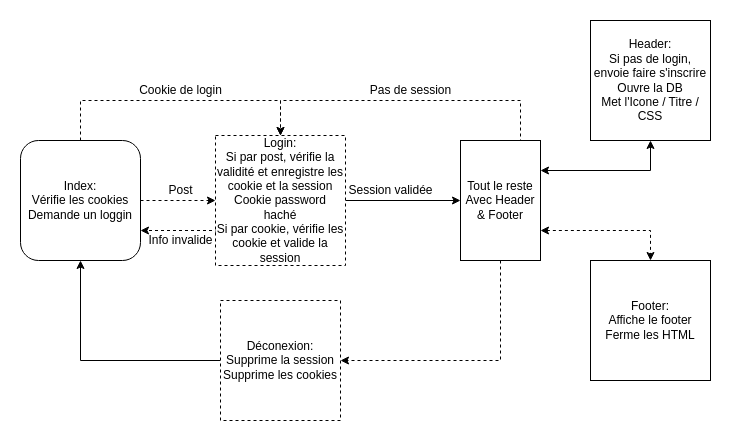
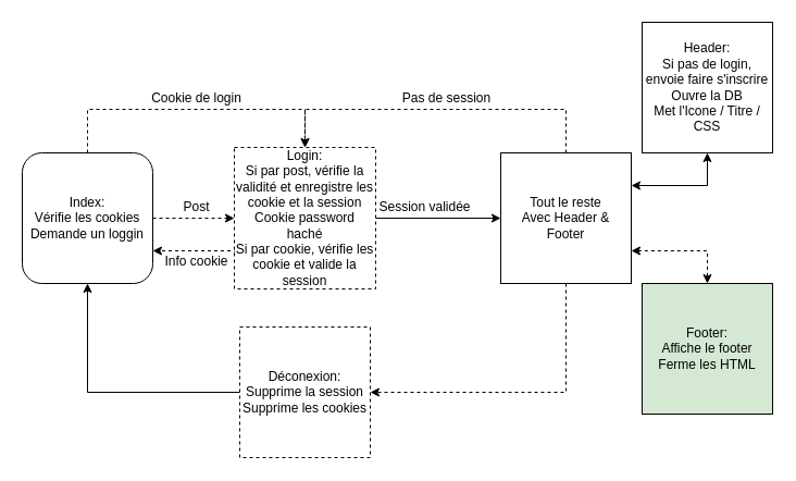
  <mxCell id="0" />
  <mxCell id="1" parent="0" />
  <mxCell id="2" style="edgeStyle=orthogonalEdgeStyle;rounded=0;orthogonalLoop=1;jettySize=auto;html=1;exitX=1;exitY=0.5;exitDx=0;exitDy=0;entryX=0;entryY=0.5;entryDx=0;entryDy=0;align=center;dashed=1;" edge="1" parent="1" source="4" target="9"><mxGeometry relative="1" as="geometry" /></mxCell>
  <mxCell id="3" style="edgeStyle=orthogonalEdgeStyle;rounded=0;orthogonalLoop=1;jettySize=auto;html=1;exitX=0.5;exitY=0;exitDx=0;exitDy=0;entryX=0.5;entryY=0;entryDx=0;entryDy=0;dashed=1;align=center;" edge="1" parent="1" source="4" target="9"><mxGeometry relative="1" as="geometry"><Array as="points"><mxPoint x="80" y="100" /><mxPoint x="280" y="100" /></Array></mxGeometry></mxCell>
  <mxCell id="4" value="Index:&lt;br&gt;Vérifie les cookies&lt;br&gt;Demande un loggin" style="whiteSpace=wrap;html=1;aspect=fixed;align=center;rounded=1;" vertex="1" parent="1"><mxGeometry x="20" y="140" width="120" height="120" as="geometry" /></mxCell>
  <mxCell id="5" value="Header:&lt;br&gt;Si pas de login, envoie faire s'inscrire&lt;br&gt;Ouvre la DB&lt;br&gt;Met l'Icone / Titre / CSS" style="whiteSpace=wrap;html=1;aspect=fixed;align=center;" vertex="1" parent="1"><mxGeometry x="590" y="20" width="120" height="120" as="geometry" /></mxCell>
- <mxCell id="6" value="Footer:&lt;br&gt;Affiche le footer&lt;br&gt;Ferme les HTML" style="whiteSpace=wrap;html=1;aspect=fixed;align=center;" vertex="1" parent="1"><mxGeometry x="590" y="260" width="120" height="120" as="geometry" /></mxCell>
+ <mxCell id="6" value="Footer:&lt;br&gt;Affiche le footer&lt;br&gt;Ferme les HTML" style="whiteSpace=wrap;html=1;aspect=fixed;align=center;fillColor=#d5e8d4;" vertex="1" parent="1"><mxGeometry x="590" y="260" width="120" height="120" as="geometry" /></mxCell>
  <mxCell id="7" style="edgeStyle=orthogonalEdgeStyle;rounded=0;orthogonalLoop=1;jettySize=auto;html=1;exitX=1;exitY=0.5;exitDx=0;exitDy=0;entryX=0;entryY=0.5;entryDx=0;entryDy=0;align=center;" edge="1" parent="1" source="9" target="15"><mxGeometry relative="1" as="geometry" /></mxCell>
  <mxCell id="8" style="edgeStyle=orthogonalEdgeStyle;rounded=0;orthogonalLoop=1;jettySize=auto;html=1;exitX=0;exitY=0.75;exitDx=0;exitDy=0;entryX=1;entryY=0.75;entryDx=0;entryDy=0;startArrow=none;startFill=0;align=center;dashed=1;" edge="1" parent="1" source="9" target="4"><mxGeometry relative="1" as="geometry"><Array as="points"><mxPoint x="215" y="230" /></Array></mxGeometry></mxCell>
  <mxCell id="9" value="Login:&lt;br&gt;Si par post, vérifie la validité et enregistre les cookie et la session&lt;br&gt;Cookie password haché&lt;br&gt;Si par cookie, vérifie les cookie et valide la session" style="whiteSpace=wrap;html=1;aspect=fixed;dashed=1;align=center;" vertex="1" parent="1"><mxGeometry x="215" y="135" width="130" height="130" as="geometry" /></mxCell>
  <mxCell id="10" value="Cookie de login" style="text;html=1;align=center;verticalAlign=middle;resizable=0;points=[];;autosize=1;" vertex="1" parent="1"><mxGeometry x="130" y="80" width="100" height="20" as="geometry" /></mxCell>
  <mxCell id="11" style="edgeStyle=orthogonalEdgeStyle;rounded=0;orthogonalLoop=1;jettySize=auto;html=1;exitX=0.5;exitY=0;exitDx=0;exitDy=0;entryX=0.5;entryY=0;entryDx=0;entryDy=0;align=center;dashed=1;" edge="1" parent="1" source="15" target="9"><mxGeometry relative="1" as="geometry"><Array as="points"><mxPoint x="520" y="100" /><mxPoint x="280" y="100" /></Array></mxGeometry></mxCell>
  <mxCell id="12" style="edgeStyle=orthogonalEdgeStyle;rounded=0;orthogonalLoop=1;jettySize=auto;html=1;exitX=0.5;exitY=1;exitDx=0;exitDy=0;entryX=1;entryY=0.5;entryDx=0;entryDy=0;align=center;dashed=1;" edge="1" parent="1" source="15" target="19"><mxGeometry relative="1" as="geometry" /></mxCell>
  <mxCell id="13" style="edgeStyle=orthogonalEdgeStyle;rounded=0;orthogonalLoop=1;jettySize=auto;html=1;exitX=1;exitY=0.25;exitDx=0;exitDy=0;entryX=0.5;entryY=1;entryDx=0;entryDy=0;align=center;startArrow=classic;startFill=1;" edge="1" parent="1" source="15" target="5"><mxGeometry relative="1" as="geometry"><Array as="points"><mxPoint x="650" y="170" /></Array></mxGeometry></mxCell>
  <mxCell id="14" style="edgeStyle=orthogonalEdgeStyle;rounded=0;orthogonalLoop=1;jettySize=auto;html=1;exitX=1;exitY=0.75;exitDx=0;exitDy=0;entryX=0.5;entryY=0;entryDx=0;entryDy=0;startArrow=classic;startFill=1;align=center;dashed=1;" edge="1" parent="1" source="15" target="6"><mxGeometry relative="1" as="geometry" /></mxCell>
- <mxCell id="15" value="Tout le reste&lt;br&gt;Avec Header &amp;amp; Footer" style="whiteSpace=wrap;html=1;aspect=fixed;align=center;" vertex="1" parent="1"><mxGeometry x="460" y="140" width="80" height="120" as="geometry" /></mxCell>
+ <mxCell id="15" value="Tout le reste&lt;br&gt;Avec Header &amp;amp; Footer" style="whiteSpace=wrap;html=1;aspect=fixed;align=center;" vertex="1" parent="1"><mxGeometry x="460" y="140" width="120" height="120" as="geometry" /></mxCell>
  <mxCell id="16" value="Session validée" style="text;html=1;align=center;verticalAlign=middle;resizable=0;points=[];;autosize=1;" vertex="1" parent="1"><mxGeometry x="340" y="180" width="100" height="20" as="geometry" /></mxCell>
  <mxCell id="17" value="Pas de session" style="text;html=1;align=center;verticalAlign=middle;resizable=0;points=[];;autosize=1;" vertex="1" parent="1"><mxGeometry x="360" y="80" width="100" height="20" as="geometry" /></mxCell>
  <mxCell id="18" style="edgeStyle=orthogonalEdgeStyle;rounded=0;orthogonalLoop=1;jettySize=auto;html=1;exitX=0;exitY=0.5;exitDx=0;exitDy=0;entryX=0.5;entryY=1;entryDx=0;entryDy=0;align=center;" edge="1" parent="1" source="19" target="4"><mxGeometry relative="1" as="geometry" /></mxCell>
  <mxCell id="19" value="Déconexion:&lt;br&gt;Supprime la session&lt;br&gt;Supprime les cookies" style="whiteSpace=wrap;html=1;aspect=fixed;align=center;dashed=1;" vertex="1" parent="1"><mxGeometry x="220" y="300" width="120" height="120" as="geometry" /></mxCell>
  <mxCell id="20" value="Post" style="text;html=1;align=center;verticalAlign=middle;resizable=0;points=[];;autosize=1;" vertex="1" parent="1"><mxGeometry x="160" y="180" width="40" height="20" as="geometry" /></mxCell>
- <mxCell id="21" value="Info invalide" style="text;html=1;align=center;verticalAlign=middle;resizable=0;points=[];;autosize=1;" vertex="1" parent="1"><mxGeometry x="140" y="230" width="80" height="20" as="geometry" /></mxCell>
+ <mxCell id="21" value="Info cookie" style="text;html=1;align=center;verticalAlign=middle;resizable=0;points=[];;autosize=1;" vertex="1" parent="1"><mxGeometry x="140" y="230" width="80" height="20" as="geometry" /></mxCell>
